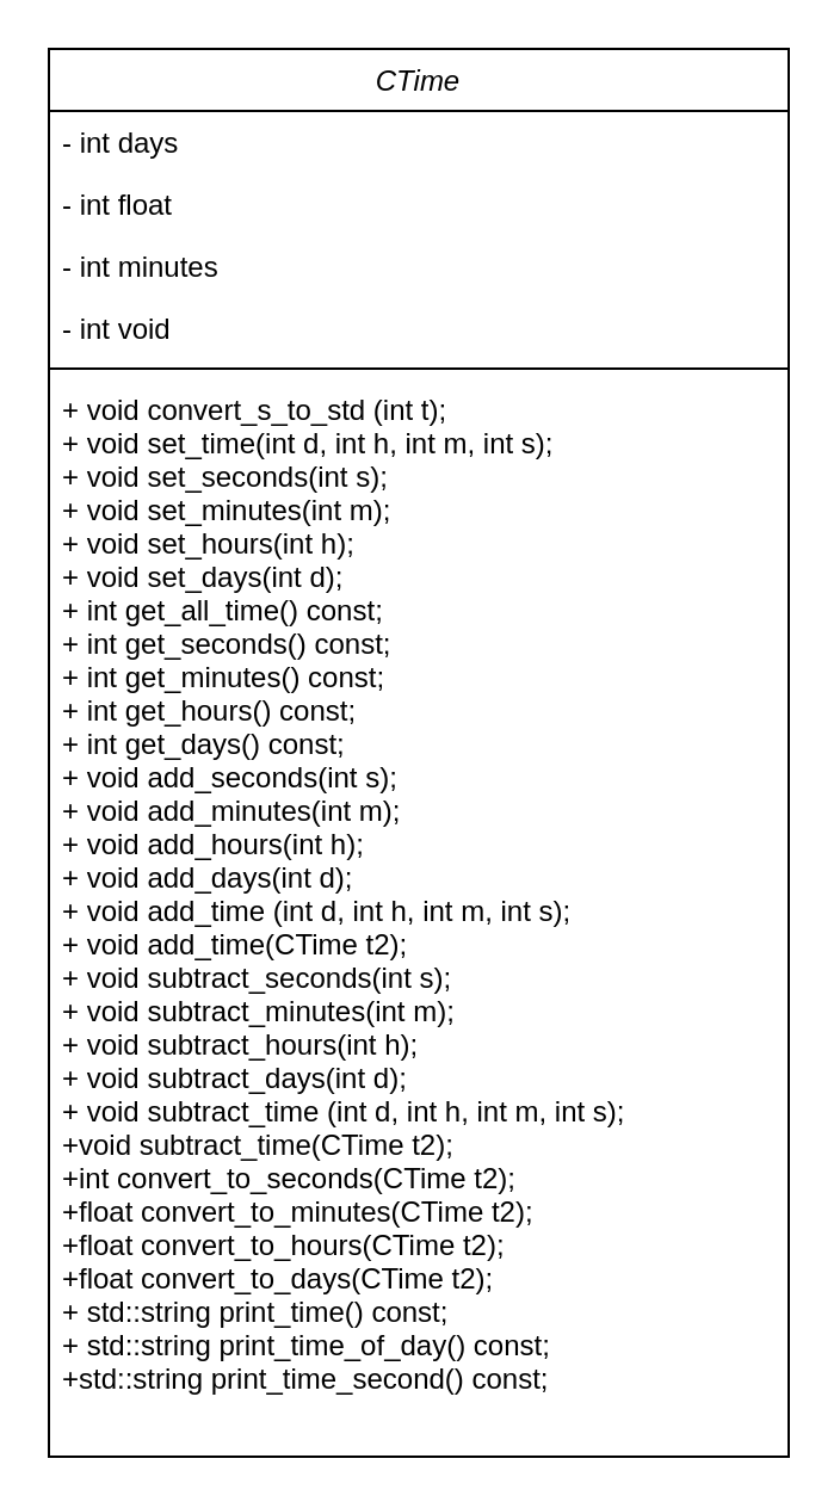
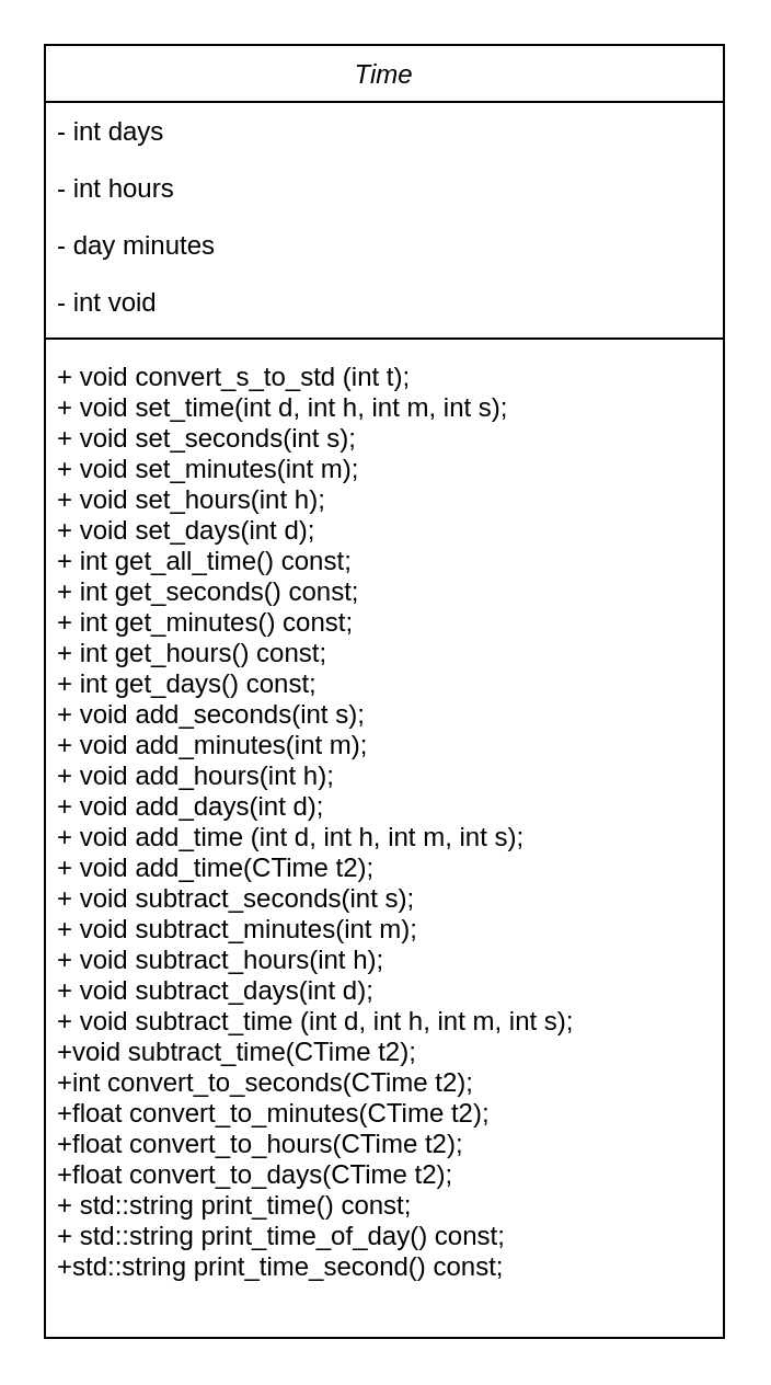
  <mxCell id="0" />
  <mxCell id="1" parent="0" />
- <mxCell id="2" value="CTime" style="swimlane;fontStyle=2;align=center;verticalAlign=top;childLayout=stackLayout;horizontal=1;startSize=26;horizontalStack=0;resizeParent=1;resizeLast=0;collapsible=1;marginBottom=0;rounded=0;shadow=0;strokeWidth=1;" parent="1" vertex="1"><mxGeometry x="20" y="20" width="310" height="590" as="geometry"><mxRectangle x="220" y="120" width="160" height="26" as="alternateBounds" /></mxGeometry></mxCell>
+ <mxCell id="2" value="Time" style="swimlane;fontStyle=2;align=center;verticalAlign=top;childLayout=stackLayout;horizontal=1;startSize=26;horizontalStack=0;resizeParent=1;resizeLast=0;collapsible=1;marginBottom=0;rounded=0;shadow=0;strokeWidth=1;" parent="1" vertex="1"><mxGeometry x="20" y="20" width="310" height="590" as="geometry"><mxRectangle x="220" y="120" width="160" height="26" as="alternateBounds" /></mxGeometry></mxCell>
  <mxCell id="3" value="- int days" style="text;align=left;verticalAlign=top;spacingLeft=4;spacingRight=4;overflow=hidden;rotatable=0;points=[[0,0.5],[1,0.5]];portConstraint=eastwest;" parent="2" vertex="1"><mxGeometry y="26" width="310" height="26" as="geometry" /></mxCell>
- <mxCell id="4" value="- int float" style="text;align=left;verticalAlign=top;spacingLeft=4;spacingRight=4;overflow=hidden;rotatable=0;points=[[0,0.5],[1,0.5]];portConstraint=eastwest;rounded=0;shadow=0;html=0;" parent="2" vertex="1"><mxGeometry y="52" width="310" height="26" as="geometry" /></mxCell>
- <mxCell id="5" value="- int minutes&#10;" style="text;align=left;verticalAlign=top;spacingLeft=4;spacingRight=4;overflow=hidden;rotatable=0;points=[[0,0.5],[1,0.5]];portConstraint=eastwest;rounded=0;shadow=0;html=0;" parent="2" vertex="1"><mxGeometry y="78" width="310" height="26" as="geometry" /></mxCell>
+ <mxCell id="4" value="- int hours" style="text;align=left;verticalAlign=top;spacingLeft=4;spacingRight=4;overflow=hidden;rotatable=0;points=[[0,0.5],[1,0.5]];portConstraint=eastwest;rounded=0;shadow=0;html=0;" parent="2" vertex="1"><mxGeometry y="52" width="310" height="26" as="geometry" /></mxCell>
+ <mxCell id="5" value="- day minutes&#10;" style="text;align=left;verticalAlign=top;spacingLeft=4;spacingRight=4;overflow=hidden;rotatable=0;points=[[0,0.5],[1,0.5]];portConstraint=eastwest;rounded=0;shadow=0;html=0;" parent="2" vertex="1"><mxGeometry y="78" width="310" height="26" as="geometry" /></mxCell>
  <mxCell id="6" value="- int void" style="text;align=left;verticalAlign=top;spacingLeft=4;spacingRight=4;overflow=hidden;rotatable=0;points=[[0,0.5],[1,0.5]];portConstraint=eastwest;rounded=0;shadow=0;html=0;" parent="2" vertex="1"><mxGeometry y="104" width="310" height="26" as="geometry" /></mxCell>
  <mxCell id="7" value="" style="line;html=1;strokeWidth=1;align=left;verticalAlign=middle;spacingTop=-1;spacingLeft=3;spacingRight=3;rotatable=0;labelPosition=right;points=[];portConstraint=eastwest;" parent="2" vertex="1"><mxGeometry y="130" width="310" height="8" as="geometry" /></mxCell>
  <mxCell id="8" value="+ void convert_s_to_std (int t);&#10;+ void set_time(int d, int h, int m, int s);&#10;+ void set_seconds(int s);&#10;+ void set_minutes(int m);&#10;+ void set_hours(int h);&#10;+ void set_days(int d);&#10;+ int get_all_time() const;&#10;+ int get_seconds() const;&#10;+ int get_minutes() const;&#10;+ int get_hours() const;&#10;+ int get_days() const;&#10;+ void add_seconds(int s);&#10;+ void add_minutes(int m);&#10;+ void add_hours(int h);&#10;+ void add_days(int d);&#10;+ void add_time (int d, int h, int m, int s);&#10;+&#09;void add_time(CTime t2);&#10;+ void subtract_seconds(int s);&#10;+ void subtract_minutes(int m);&#10;+ void subtract_hours(int h);&#10;+ void subtract_days(int d);&#10;+ void subtract_time (int d, int h, int m, int s);&#10;+void subtract_time(CTime t2);&#10;+int convert_to_seconds(CTime t2);&#10;+float convert_to_minutes(CTime t2);&#10;+float convert_to_hours(CTime t2);&#10;+float convert_to_days(CTime t2);&#10;+ std::string print_time() const;&#10;+ std::string print_time_of_day() const;&#10;+std::string print_time_second() const;" style="text;align=left;verticalAlign=top;spacingLeft=4;spacingRight=4;overflow=hidden;rotatable=0;points=[[0,0.5],[1,0.5]];portConstraint=eastwest;" parent="2" vertex="1"><mxGeometry y="138" width="310" height="432" as="geometry" /></mxCell>
